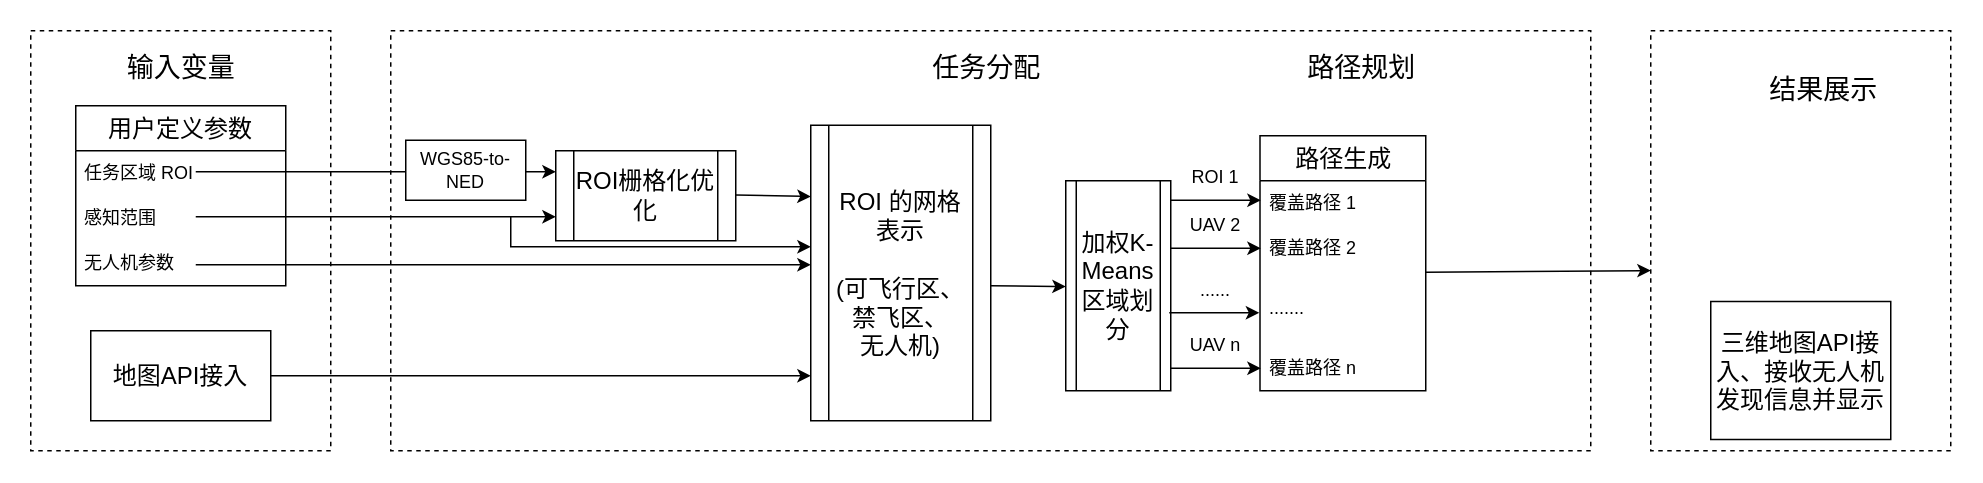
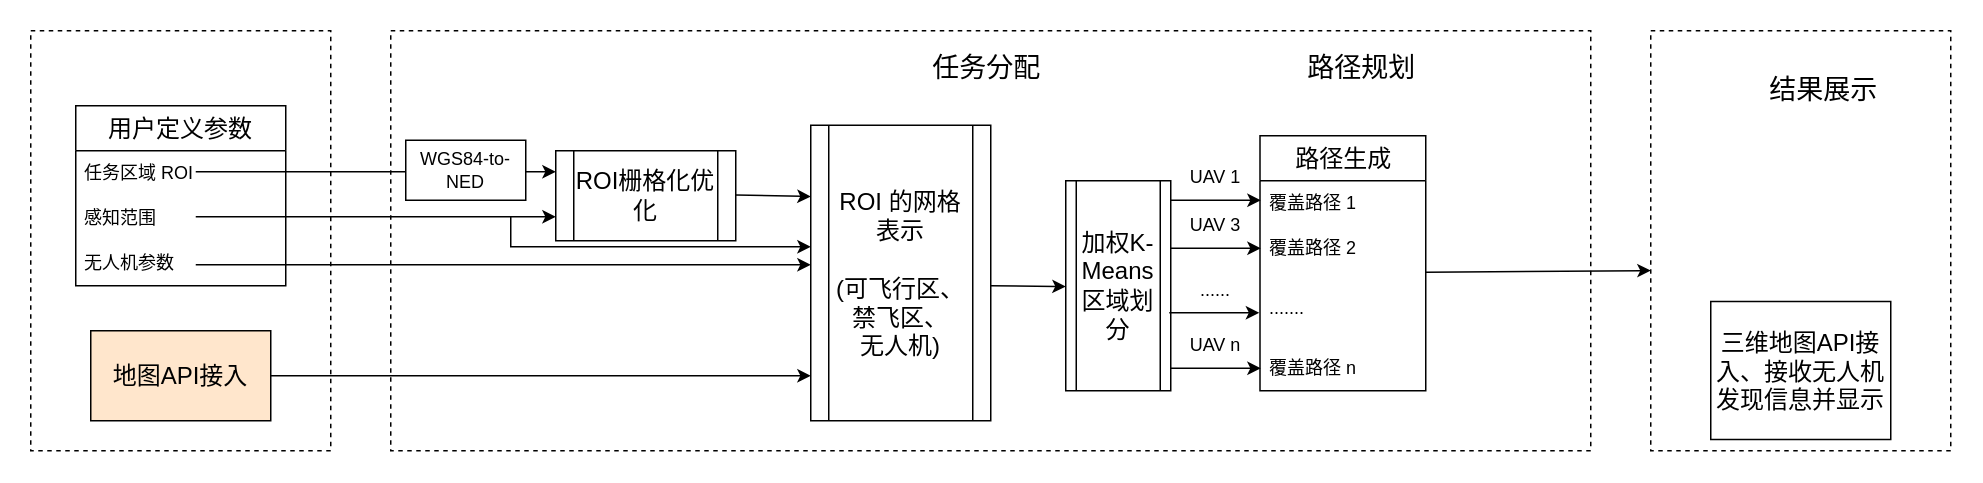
  <mxCell id="0" />
  <mxCell id="1" parent="0" />
  <mxCell id="2" value="" style="rounded=0;whiteSpace=wrap;html=1;dashed=1;" vertex="1" parent="1"><mxGeometry x="20" y="20" width="200" height="280" as="geometry" /></mxCell>
- <mxCell id="3" value="&lt;font style=&quot;font-size: 18px;&quot;&gt;输入变量&lt;/font&gt;" style="text;html=1;strokeColor=none;fillColor=none;align=center;verticalAlign=middle;whiteSpace=wrap;rounded=0;" vertex="1" parent="1"><mxGeometry x="82.5" y="30" width="75" height="30" as="geometry" /></mxCell>
  <mxCell id="4" value="&lt;font style=&quot;font-size: 16px;&quot;&gt;用户定义参数&lt;/font&gt;" style="swimlane;fontStyle=0;childLayout=stackLayout;horizontal=1;startSize=30;horizontalStack=0;resizeParent=1;resizeParentMax=0;resizeLast=0;collapsible=1;marginBottom=0;whiteSpace=wrap;html=1;" vertex="1" parent="1"><mxGeometry x="50" y="70" width="140" height="120" as="geometry"><mxRectangle x="340" y="340" width="60" height="30" as="alternateBounds" /></mxGeometry></mxCell>
  <mxCell id="5" value="任务区域 ROI" style="text;strokeColor=none;fillColor=none;align=left;verticalAlign=middle;spacingLeft=4;spacingRight=4;overflow=hidden;points=[[0,0.5],[1,0.5]];portConstraint=eastwest;rotatable=0;whiteSpace=wrap;html=1;" vertex="1" parent="4"><mxGeometry y="30" width="140" height="30" as="geometry" /></mxCell>
  <mxCell id="6" value="感知范围" style="text;strokeColor=none;fillColor=none;align=left;verticalAlign=middle;spacingLeft=4;spacingRight=4;overflow=hidden;points=[[0,0.5],[1,0.5]];portConstraint=eastwest;rotatable=0;whiteSpace=wrap;html=1;" vertex="1" parent="4"><mxGeometry y="60" width="140" height="30" as="geometry" /></mxCell>
  <mxCell id="7" value="无人机参数" style="text;strokeColor=none;fillColor=none;align=left;verticalAlign=middle;spacingLeft=4;spacingRight=4;overflow=hidden;points=[[0,0.5],[1,0.5]];portConstraint=eastwest;rotatable=0;whiteSpace=wrap;html=1;" vertex="1" parent="4"><mxGeometry y="90" width="140" height="30" as="geometry" /></mxCell>
- <mxCell id="8" value="&lt;font style=&quot;font-size: 16px;&quot;&gt;地图API接入&lt;/font&gt;" style="rounded=0;whiteSpace=wrap;html=1;" vertex="1" parent="1"><mxGeometry x="60" y="220" width="120" height="60" as="geometry" /></mxCell>
+ <mxCell id="8" value="&lt;font style=&quot;font-size: 16px;&quot;&gt;地图API接入&lt;/font&gt;" style="rounded=0;whiteSpace=wrap;html=1;fillColor=#ffe6cc;" vertex="1" parent="1"><mxGeometry x="60" y="220" width="120" height="60" as="geometry" /></mxCell>
  <mxCell id="9" value="" style="rounded=0;whiteSpace=wrap;html=1;dashed=1;" vertex="1" parent="1"><mxGeometry x="260" y="20" width="800" height="280" as="geometry" /></mxCell>
  <mxCell id="10" value="&lt;font style=&quot;font-size: 18px;&quot;&gt;任务分配&lt;/font&gt;" style="text;html=1;strokeColor=none;fillColor=none;align=center;verticalAlign=middle;whiteSpace=wrap;rounded=0;" vertex="1" parent="1"><mxGeometry x="620" y="30" width="75" height="30" as="geometry" /></mxCell>
  <mxCell id="11" value="&lt;span style=&quot;font-size: 18px;&quot;&gt;路径规划&lt;/span&gt;" style="text;html=1;strokeColor=none;fillColor=none;align=center;verticalAlign=middle;whiteSpace=wrap;rounded=0;" vertex="1" parent="1"><mxGeometry x="870" y="30" width="75" height="30" as="geometry" /></mxCell>
  <mxCell id="12" value="" style="rounded=0;whiteSpace=wrap;html=1;dashed=1;" vertex="1" parent="1"><mxGeometry x="1100" y="20" width="200" height="280" as="geometry" /></mxCell>
  <mxCell id="13" value="&lt;span style=&quot;font-size: 18px;&quot;&gt;结果展示&lt;/span&gt;" style="text;html=1;strokeColor=none;fillColor=none;align=center;verticalAlign=middle;whiteSpace=wrap;rounded=0;" vertex="1" parent="1"><mxGeometry x="1177.5" y="45" width="75" height="30" as="geometry" /></mxCell>
  <mxCell id="14" value="&lt;font style=&quot;font-size: 16px;&quot;&gt;ROI栅格化优化&lt;/font&gt;" style="shape=process;whiteSpace=wrap;html=1;backgroundOutline=1;" vertex="1" parent="1"><mxGeometry x="370" y="100" width="120" height="60" as="geometry" /></mxCell>
  <mxCell id="15" value="" style="endArrow=classic;html=1;rounded=0;" edge="1" parent="1"><mxGeometry width="50" height="50" relative="1" as="geometry"><mxPoint x="130" y="114" as="sourcePoint" /><mxPoint x="370" y="114" as="targetPoint" /></mxGeometry></mxCell>
- <mxCell id="16" value="&lt;div&gt;WGS85-to-NED&lt;/div&gt;" style="rounded=0;whiteSpace=wrap;html=1;" vertex="1" parent="1"><mxGeometry x="270" y="93" width="80" height="40" as="geometry" /></mxCell>
+ <mxCell id="16" value="&lt;div&gt;WGS84-to-NED&lt;/div&gt;" style="rounded=0;whiteSpace=wrap;html=1;" vertex="1" parent="1"><mxGeometry x="270" y="93" width="80" height="40" as="geometry" /></mxCell>
  <mxCell id="17" value="" style="endArrow=classic;html=1;rounded=0;" edge="1" parent="1"><mxGeometry width="50" height="50" relative="1" as="geometry"><mxPoint x="130" y="144" as="sourcePoint" /><mxPoint x="370" y="144" as="targetPoint" /></mxGeometry></mxCell>
  <mxCell id="18" value="&lt;div&gt;&lt;font style=&quot;font-size: 16px;&quot;&gt;ROI 的网格表示&lt;/font&gt;&lt;/div&gt;&lt;div&gt;&lt;font style=&quot;font-size: 16px;&quot;&gt;&lt;br&gt;&lt;/font&gt;&lt;/div&gt;&lt;div&gt;&lt;font size=&quot;3&quot;&gt;(可飞行区、&lt;/font&gt;&lt;/div&gt;&lt;div&gt;&lt;span style=&quot;font-size: medium; background-color: initial;&quot;&gt;禁飞区、&lt;/span&gt;&lt;br&gt;&lt;/div&gt;&lt;div&gt;&lt;font size=&quot;3&quot;&gt;无人机)&lt;/font&gt;&lt;/div&gt;" style="shape=process;whiteSpace=wrap;html=1;backgroundOutline=1;" vertex="1" parent="1"><mxGeometry x="540" y="83" width="120" height="197" as="geometry" /></mxCell>
  <mxCell id="19" value="" style="endArrow=classic;html=1;rounded=0;" edge="1" parent="1"><mxGeometry width="50" height="50" relative="1" as="geometry"><mxPoint x="130" y="176" as="sourcePoint" /><mxPoint x="540" y="176" as="targetPoint" /></mxGeometry></mxCell>
  <mxCell id="20" value="" style="endArrow=classic;html=1;rounded=0;" edge="1" parent="1"><mxGeometry width="50" height="50" relative="1" as="geometry"><mxPoint x="340" y="144" as="sourcePoint" /><mxPoint x="540" y="164" as="targetPoint" /><Array as="points"><mxPoint x="340" y="164" /></Array></mxGeometry></mxCell>
  <mxCell id="21" value="" style="endArrow=classic;html=1;rounded=0;" edge="1" parent="1"><mxGeometry width="50" height="50" relative="1" as="geometry"><mxPoint x="180" y="250" as="sourcePoint" /><mxPoint x="540" y="250" as="targetPoint" /></mxGeometry></mxCell>
  <mxCell id="22" value="" style="endArrow=classic;html=1;rounded=0;" edge="1" parent="1"><mxGeometry width="50" height="50" relative="1" as="geometry"><mxPoint x="490" y="129.5" as="sourcePoint" /><mxPoint x="540" y="130.5" as="targetPoint" /></mxGeometry></mxCell>
  <mxCell id="23" value="&lt;font style=&quot;font-size: 16px;&quot;&gt;加权K-Means区域划分&lt;/font&gt;" style="shape=process;whiteSpace=wrap;html=1;backgroundOutline=1;" vertex="1" parent="1"><mxGeometry x="710" y="120" width="70" height="140" as="geometry" /></mxCell>
  <mxCell id="24" value="" style="endArrow=classic;html=1;rounded=0;" edge="1" parent="1"><mxGeometry width="50" height="50" relative="1" as="geometry"><mxPoint x="660" y="190" as="sourcePoint" /><mxPoint x="710" y="190.5" as="targetPoint" /></mxGeometry></mxCell>
  <mxCell id="25" value="&lt;font style=&quot;font-size: 16px;&quot;&gt;路径生成&lt;/font&gt;" style="swimlane;fontStyle=0;childLayout=stackLayout;horizontal=1;startSize=30;horizontalStack=0;resizeParent=1;resizeParentMax=0;resizeLast=0;collapsible=1;marginBottom=0;whiteSpace=wrap;html=1;" vertex="1" parent="1"><mxGeometry x="839.5" y="90" width="110.5" height="170" as="geometry"><mxRectangle x="860" y="420" width="60" height="30" as="alternateBounds" /></mxGeometry></mxCell>
  <mxCell id="26" value="覆盖路径 1" style="text;strokeColor=none;fillColor=none;align=left;verticalAlign=middle;spacingLeft=4;spacingRight=4;overflow=hidden;points=[[0,0.5],[1,0.5]];portConstraint=eastwest;rotatable=0;whiteSpace=wrap;html=1;" vertex="1" parent="25"><mxGeometry y="30" width="110.5" height="30" as="geometry" /></mxCell>
  <mxCell id="27" value="覆盖路径 2" style="text;strokeColor=none;fillColor=none;align=left;verticalAlign=middle;spacingLeft=4;spacingRight=4;overflow=hidden;points=[[0,0.5],[1,0.5]];portConstraint=eastwest;rotatable=0;whiteSpace=wrap;html=1;" vertex="1" parent="25"><mxGeometry y="60" width="110.5" height="30" as="geometry" /></mxCell>
  <mxCell id="28" value="......." style="text;strokeColor=none;fillColor=none;align=left;verticalAlign=middle;spacingLeft=4;spacingRight=4;overflow=hidden;points=[[0,0.5],[1,0.5]];portConstraint=eastwest;rotatable=0;whiteSpace=wrap;html=1;" vertex="1" parent="25"><mxGeometry y="90" width="110.5" height="50" as="geometry" /></mxCell>
  <mxCell id="29" value="覆盖路径 n" style="text;strokeColor=none;fillColor=none;align=left;verticalAlign=middle;spacingLeft=4;spacingRight=4;overflow=hidden;points=[[0,0.5],[1,0.5]];portConstraint=eastwest;rotatable=0;whiteSpace=wrap;html=1;" vertex="1" parent="25"><mxGeometry y="140" width="110.5" height="30" as="geometry" /></mxCell>
  <mxCell id="30" value="" style="endArrow=classic;html=1;rounded=0;" edge="1" parent="1"><mxGeometry width="50" height="50" relative="1" as="geometry"><mxPoint x="780" y="133" as="sourcePoint" /><mxPoint x="840" y="133" as="targetPoint" /></mxGeometry></mxCell>
  <mxCell id="31" value="" style="endArrow=classic;html=1;rounded=0;" edge="1" parent="1"><mxGeometry width="50" height="50" relative="1" as="geometry"><mxPoint x="780" y="165" as="sourcePoint" /><mxPoint x="840" y="165" as="targetPoint" /></mxGeometry></mxCell>
  <mxCell id="32" value="" style="endArrow=classic;html=1;rounded=0;" edge="1" parent="1"><mxGeometry width="50" height="50" relative="1" as="geometry"><mxPoint x="779" y="208" as="sourcePoint" /><mxPoint x="839" y="208" as="targetPoint" /></mxGeometry></mxCell>
  <mxCell id="33" value="" style="endArrow=classic;html=1;rounded=0;" edge="1" parent="1"><mxGeometry width="50" height="50" relative="1" as="geometry"><mxPoint x="780" y="245" as="sourcePoint" /><mxPoint x="840" y="245" as="targetPoint" /></mxGeometry></mxCell>
- <mxCell id="34" value="ROI 1" style="text;html=1;strokeColor=none;fillColor=none;align=center;verticalAlign=middle;whiteSpace=wrap;rounded=0;" vertex="1" parent="1"><mxGeometry x="779.5" y="103" width="60" height="30" as="geometry" /></mxCell>
- <mxCell id="35" value="UAV 2" style="text;html=1;strokeColor=none;fillColor=none;align=center;verticalAlign=middle;whiteSpace=wrap;rounded=0;" vertex="1" parent="1"><mxGeometry x="780" y="135" width="60" height="30" as="geometry" /></mxCell>
+ <mxCell id="34" value="UAV 1" style="text;html=1;strokeColor=none;fillColor=none;align=center;verticalAlign=middle;whiteSpace=wrap;rounded=0;" vertex="1" parent="1"><mxGeometry x="779.5" y="103" width="60" height="30" as="geometry" /></mxCell>
+ <mxCell id="35" value="UAV 3" style="text;html=1;strokeColor=none;fillColor=none;align=center;verticalAlign=middle;whiteSpace=wrap;rounded=0;" vertex="1" parent="1"><mxGeometry x="780" y="135" width="60" height="30" as="geometry" /></mxCell>
  <mxCell id="36" value="......" style="text;html=1;strokeColor=none;fillColor=none;align=center;verticalAlign=middle;whiteSpace=wrap;rounded=0;" vertex="1" parent="1"><mxGeometry x="779.5" y="178" width="60" height="30" as="geometry" /></mxCell>
  <mxCell id="37" value="UAV n" style="text;html=1;strokeColor=none;fillColor=none;align=center;verticalAlign=middle;whiteSpace=wrap;rounded=0;" vertex="1" parent="1"><mxGeometry x="779.5" y="215" width="60" height="30" as="geometry" /></mxCell>
  <mxCell id="38" value="" style="endArrow=classic;html=1;rounded=0;entryX=0;entryY=0.571;entryDx=0;entryDy=0;entryPerimeter=0;" edge="1" parent="1" target="12"><mxGeometry width="50" height="50" relative="1" as="geometry"><mxPoint x="950" y="181" as="sourcePoint" /><mxPoint x="1000" y="181.5" as="targetPoint" /></mxGeometry></mxCell>
  <mxCell id="39" value="&lt;font style=&quot;font-size: 16px;&quot;&gt;三维地图API接入、接收无人机发现信息并显示&lt;/font&gt;" style="rounded=0;whiteSpace=wrap;html=1;" vertex="1" parent="1"><mxGeometry x="1140" y="200.5" width="120" height="92" as="geometry" /></mxCell>
